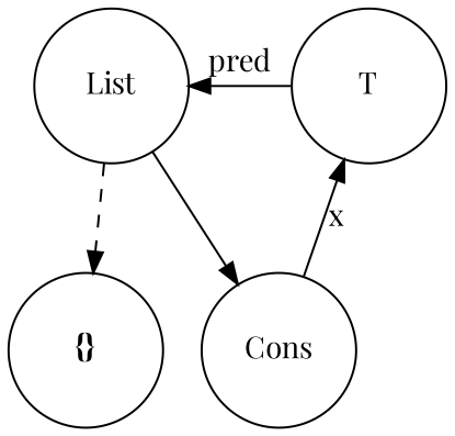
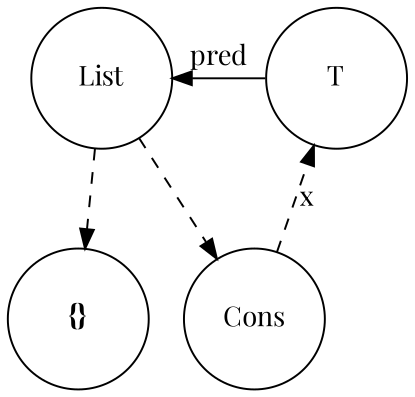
  digraph {
    fontname="Playfair Display"
    splines=true
    node [fontname="Playfair Display" shape=circle]
    edge [fontname="Playfair Display"]
    n1 [label=<<b>{}</b>> labelfontcolor=red width=1]
    List [width=1]
    Cons [width=1]
    T [width=1]
    List -> n1 [style=dashed]
-   List -> Cons [style=solid]
-   Cons -> T [constraint=false label=x labelfontcolor=red]
+   List -> Cons [style=dashed]
+   Cons -> T [constraint=false label=x labelfontcolor=red style=dashed]
    T -> List [constraint=false label=pred labelfontcolor=red]
  }
